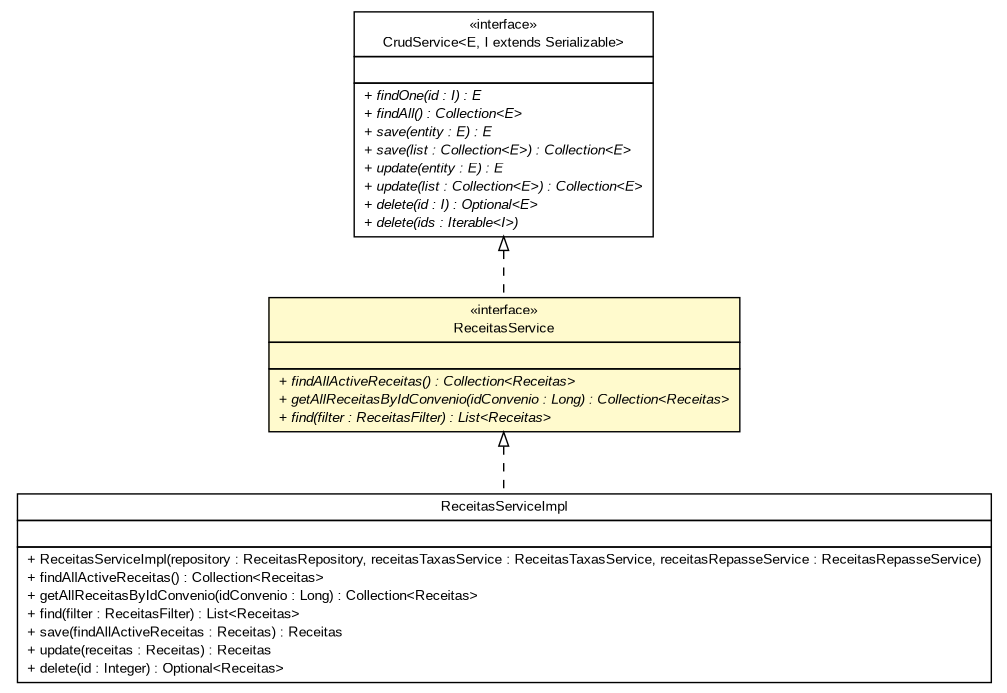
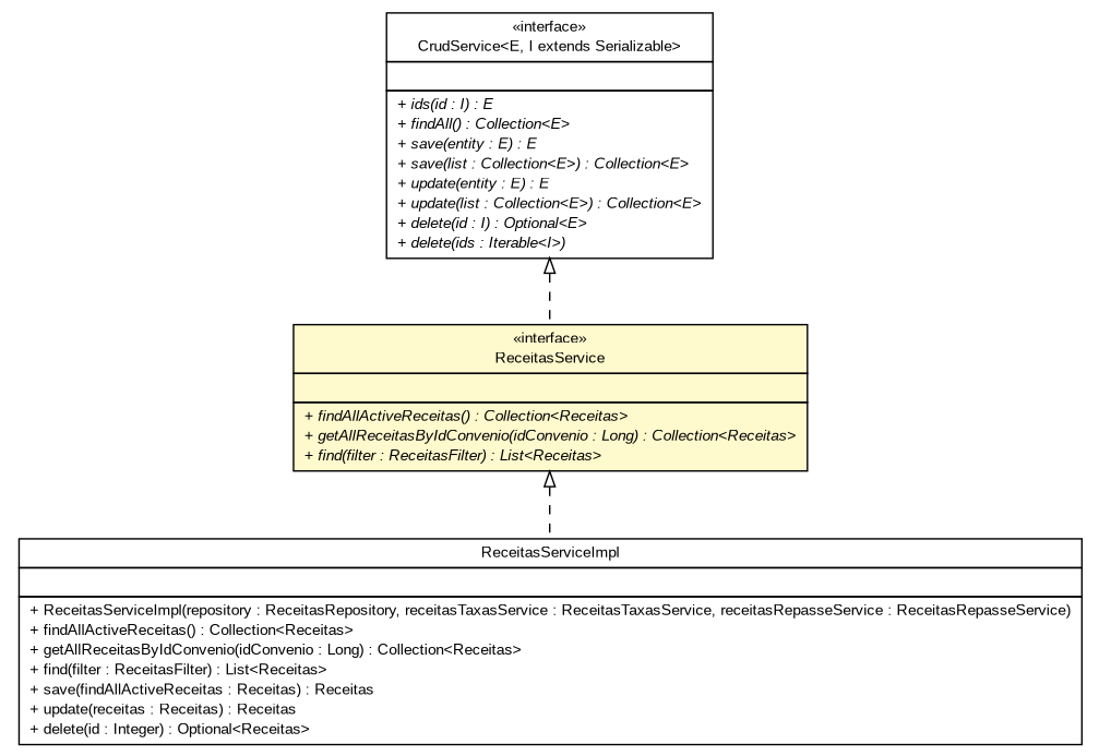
  digraph {
    nodesep=0.25
    ranksep=0.5
    node [fontcolor=black fontname=arial fontsize=10.0 shape=plaintext]
    edge [arrowtail=empty dir=back fontname=arial fontsize=10 headport=p labelfontname=arial labelfontsize=10 style=dashed tailport=p]
-   n1 [label=<<table title="br.gov.to.sefaz.business.service.CrudService" border="0" cellborder="1" cellspacing="0" cellpadding="2" port="p" href="../../../../business/service/CrudService.html"> 		<tr><td><table border="0" cellspacing="0" cellpadding="1"> <tr><td align="center" balign="center"> &#171;interface&#187; </td></tr> <tr><td align="center" balign="center"> CrudService&lt;E, I extends Serializable&gt; </td></tr> 		</table></td></tr> 		<tr><td><table border="0" cellspacing="0" cellpadding="1"> <tr><td align="left" balign="left">  </td></tr> 		</table></td></tr> 		<tr><td><table border="0" cellspacing="0" cellpadding="1"> <tr><td align="left" balign="left"><font face="arial italic" point-size="10.0"> + findOne(id : I) : E </font></td></tr> <tr><td align="left" balign="left"><font face="arial italic" point-size="10.0"> + findAll() : Collection&lt;E&gt; </font></td></tr> <tr><td align="left" balign="left"><font face="arial italic" point-size="10.0"> + save(entity : E) : E </font></td></tr> <tr><td align="left" balign="left"><font face="arial italic" point-size="10.0"> + save(list : Collection&lt;E&gt;) : Collection&lt;E&gt; </font></td></tr> <tr><td align="left" balign="left"><font face="arial italic" point-size="10.0"> + update(entity : E) : E </font></td></tr> <tr><td align="left" balign="left"><font face="arial italic" point-size="10.0"> + update(list : Collection&lt;E&gt;) : Collection&lt;E&gt; </font></td></tr> <tr><td align="left" balign="left"><font face="arial italic" point-size="10.0"> + delete(id : I) : Optional&lt;E&gt; </font></td></tr> <tr><td align="left" balign="left"><font face="arial italic" point-size="10.0"> + delete(ids : Iterable&lt;I&gt;) </font></td></tr> 		</table></td></tr> 		</table>>]
+   n1 [label=<<table title="br.gov.to.sefaz.business.service.CrudService" border="0" cellborder="1" cellspacing="0" cellpadding="2" port="p" href="../../../../business/service/CrudService.html"> 		<tr><td><table border="0" cellspacing="0" cellpadding="1"> <tr><td align="center" balign="center"> &#171;interface&#187; </td></tr> <tr><td align="center" balign="center"> CrudService&lt;E, I extends Serializable&gt; </td></tr> 		</table></td></tr> 		<tr><td><table border="0" cellspacing="0" cellpadding="1"> <tr><td align="left" balign="left">  </td></tr> 		</table></td></tr> 		<tr><td><table border="0" cellspacing="0" cellpadding="1"> <tr><td align="left" balign="left"><font face="arial italic" point-size="10.0"> + ids(id : I) : E </font></td></tr> <tr><td align="left" balign="left"><font face="arial italic" point-size="10.0"> + findAll() : Collection&lt;E&gt; </font></td></tr> <tr><td align="left" balign="left"><font face="arial italic" point-size="10.0"> + save(entity : E) : E </font></td></tr> <tr><td align="left" balign="left"><font face="arial italic" point-size="10.0"> + save(list : Collection&lt;E&gt;) : Collection&lt;E&gt; </font></td></tr> <tr><td align="left" balign="left"><font face="arial italic" point-size="10.0"> + update(entity : E) : E </font></td></tr> <tr><td align="left" balign="left"><font face="arial italic" point-size="10.0"> + update(list : Collection&lt;E&gt;) : Collection&lt;E&gt; </font></td></tr> <tr><td align="left" balign="left"><font face="arial italic" point-size="10.0"> + delete(id : I) : Optional&lt;E&gt; </font></td></tr> <tr><td align="left" balign="left"><font face="arial italic" point-size="10.0"> + delete(ids : Iterable&lt;I&gt;) </font></td></tr> 		</table></td></tr> 		</table>>]
    n2 [label=<<table title="br.gov.to.sefaz.arr.parametros.business.service.ReceitasService" border="0" cellborder="1" cellspacing="0" cellpadding="2" port="p" bgcolor="lemonChiffon" href="./ReceitasService.html"> 		<tr><td><table border="0" cellspacing="0" cellpadding="1"> <tr><td align="center" balign="center"> &#171;interface&#187; </td></tr> <tr><td align="center" balign="center"> ReceitasService </td></tr> 		</table></td></tr> 		<tr><td><table border="0" cellspacing="0" cellpadding="1"> <tr><td align="left" balign="left">  </td></tr> 		</table></td></tr> 		<tr><td><table border="0" cellspacing="0" cellpadding="1"> <tr><td align="left" balign="left"><font face="arial italic" point-size="10.0"> + findAllActiveReceitas() : Collection&lt;Receitas&gt; </font></td></tr> <tr><td align="left" balign="left"><font face="arial italic" point-size="10.0"> + getAllReceitasByIdConvenio(idConvenio : Long) : Collection&lt;Receitas&gt; </font></td></tr> <tr><td align="left" balign="left"><font face="arial italic" point-size="10.0"> + find(filter : ReceitasFilter) : List&lt;Receitas&gt; </font></td></tr> 		</table></td></tr> 		</table>>]
    n3 [label=<<table title="br.gov.to.sefaz.arr.parametros.business.service.impl.ReceitasServiceImpl" border="0" cellborder="1" cellspacing="0" cellpadding="2" port="p" href="./impl/ReceitasServiceImpl.html"> 		<tr><td><table border="0" cellspacing="0" cellpadding="1"> <tr><td align="center" balign="center"> ReceitasServiceImpl </td></tr> 		</table></td></tr> 		<tr><td><table border="0" cellspacing="0" cellpadding="1"> <tr><td align="left" balign="left">  </td></tr> 		</table></td></tr> 		<tr><td><table border="0" cellspacing="0" cellpadding="1"> <tr><td align="left" balign="left"> + ReceitasServiceImpl(repository : ReceitasRepository, receitasTaxasService : ReceitasTaxasService, receitasRepasseService : ReceitasRepasseService) </td></tr> <tr><td align="left" balign="left"> + findAllActiveReceitas() : Collection&lt;Receitas&gt; </td></tr> <tr><td align="left" balign="left"> + getAllReceitasByIdConvenio(idConvenio : Long) : Collection&lt;Receitas&gt; </td></tr> <tr><td align="left" balign="left"> + find(filter : ReceitasFilter) : List&lt;Receitas&gt; </td></tr> <tr><td align="left" balign="left"> + save(findAllActiveReceitas : Receitas) : Receitas </td></tr> <tr><td align="left" balign="left"> + update(receitas : Receitas) : Receitas </td></tr> <tr><td align="left" balign="left"> + delete(id : Integer) : Optional&lt;Receitas&gt; </td></tr> 		</table></td></tr> 		</table>>]
    n1 -> n2
    n2 -> n3
  }
